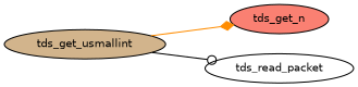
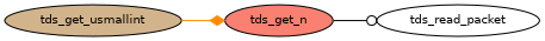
  digraph {
    rankdir=LR
    node [color=black fontname=Helvetica fontsize=10 shape=ellipse style=filled]
    edge [fontname=Helvetica fontsize=10 labelfontname=Helvetica labelfontsize=10 style=solid]
    n1 [fillcolor=tan height=0.2 label=tds_get_usmallint width=0.4]
    n2 [fillcolor=salmon height=0.2 label=tds_get_n width=0.4]
    n3 [fillcolor=white height=0.2 label=tds_read_packet width=0.4]
    n1 -> n2 [arrowhead=diamond color=darkorange]
-   n1 -> n3 [arrowhead=odot color=black]
+   n2 -> n3 [arrowhead=odot color=black]
  }
